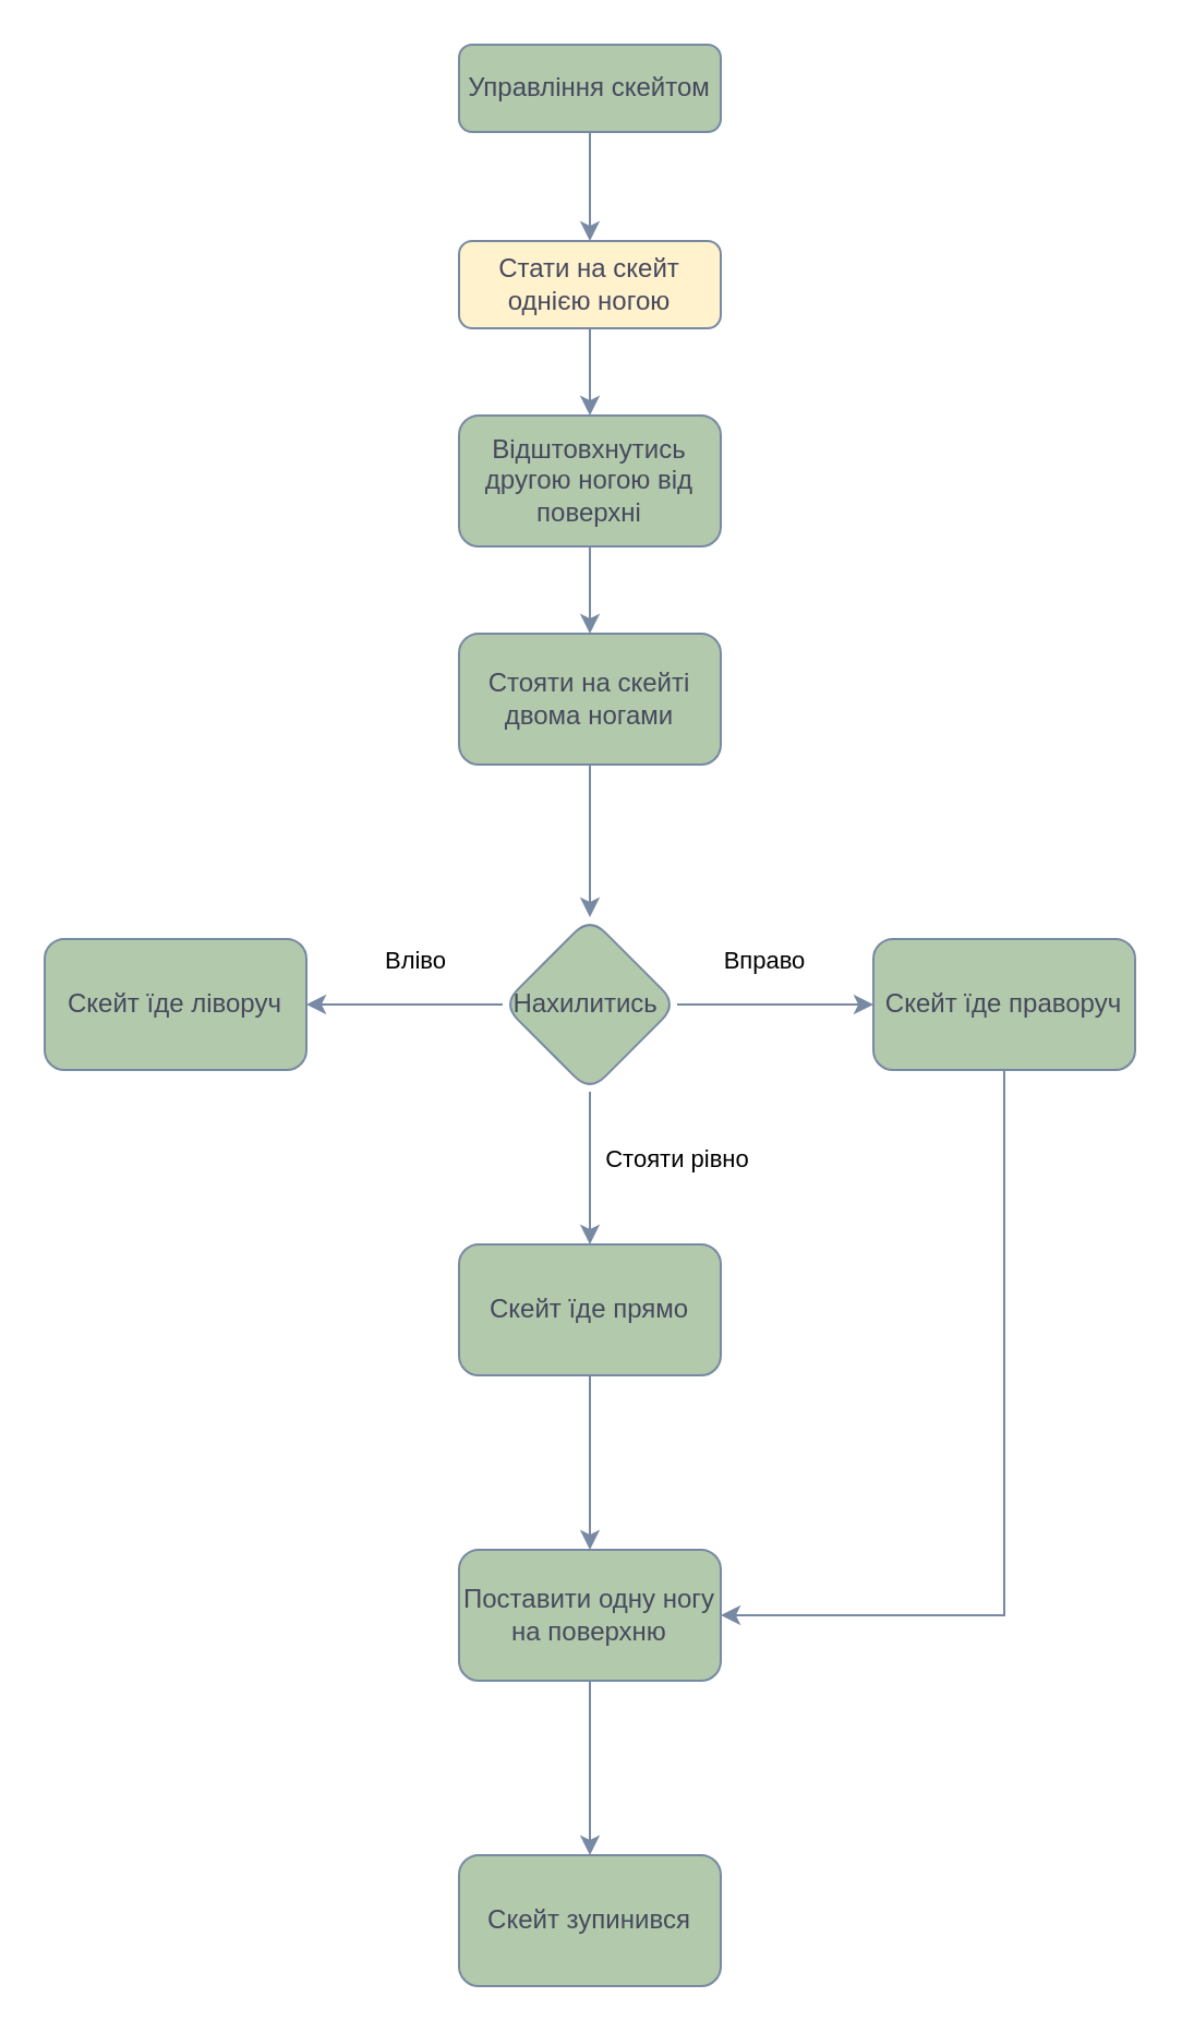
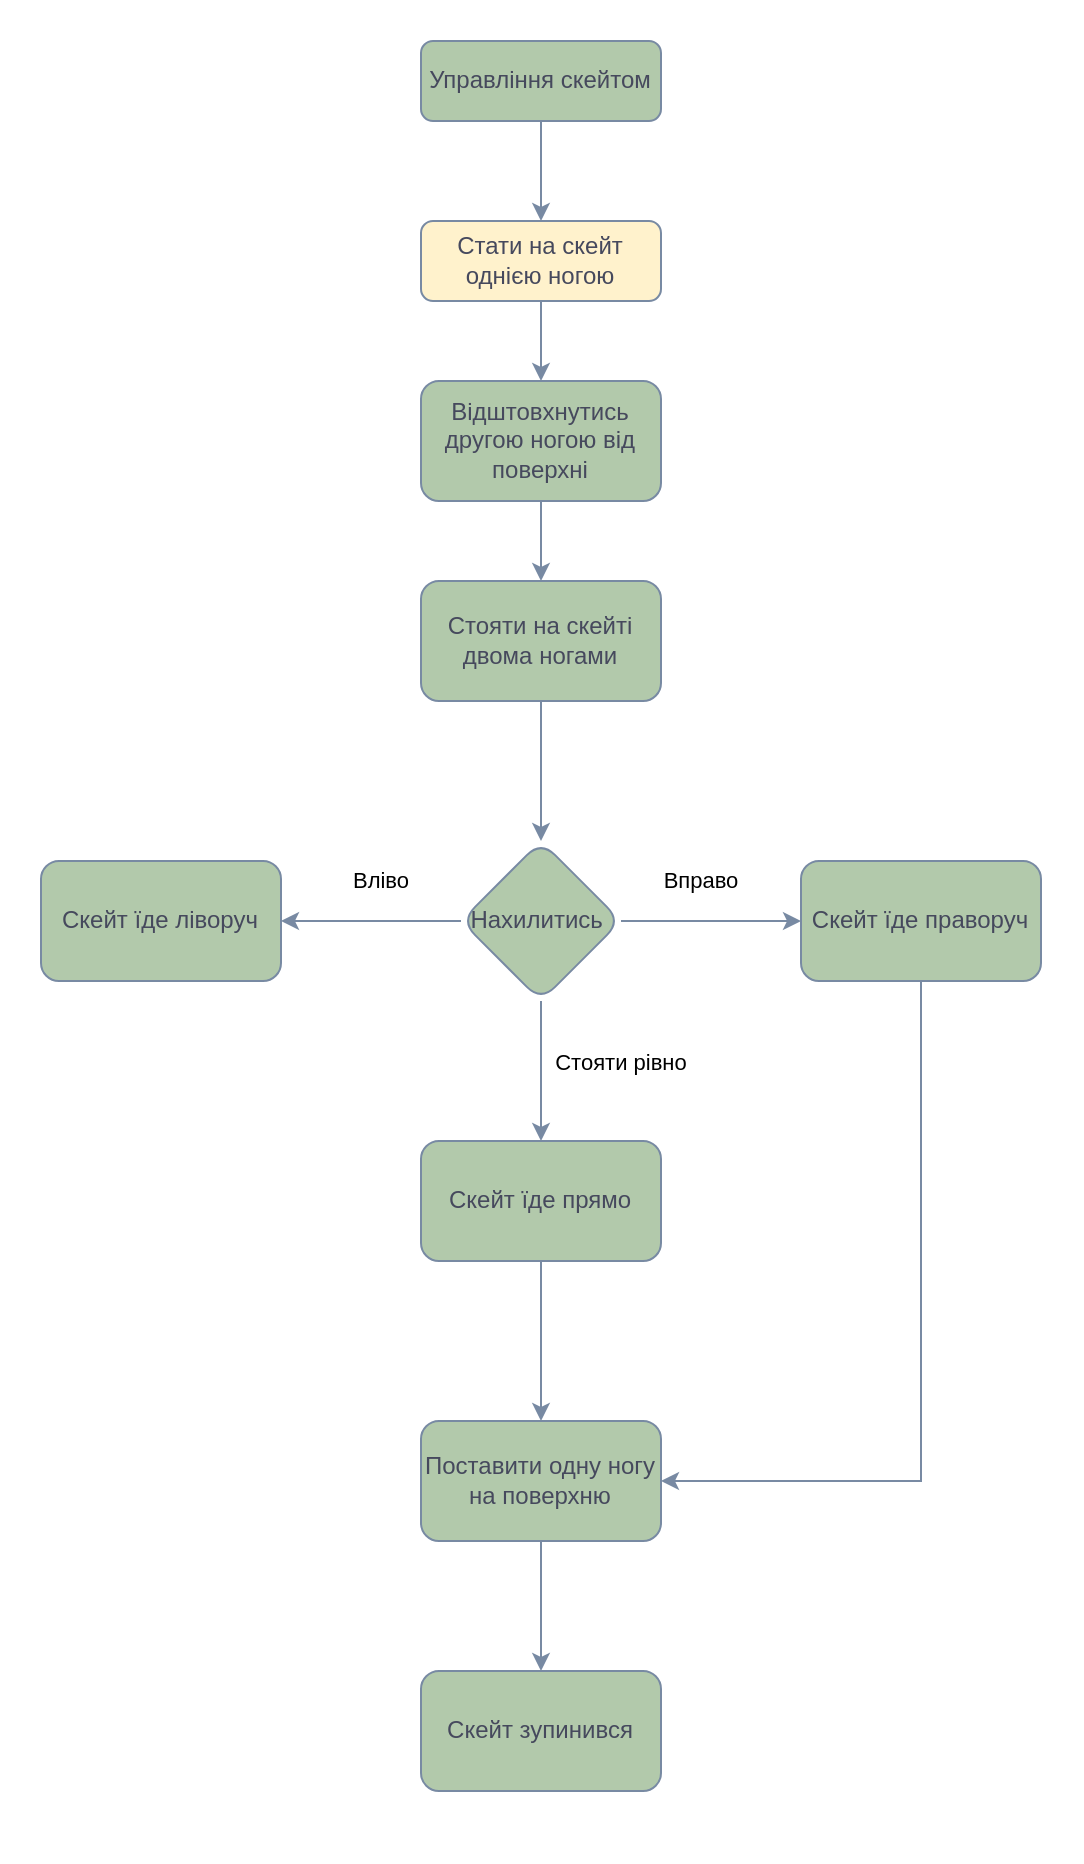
  <mxCell id="0" />
  <mxCell id="1" parent="0" />
  <mxCell id="2" value="" style="edgeStyle=orthogonalEdgeStyle;rounded=0;orthogonalLoop=1;jettySize=auto;html=1;labelBackgroundColor=none;strokeColor=#788AA3;fontColor=default;" edge="1" parent="1" source="3" target="5"><mxGeometry relative="1" as="geometry" /></mxCell>
  <mxCell id="3" value="Управління скейтом" style="rounded=1;whiteSpace=wrap;html=1;fontSize=12;glass=0;strokeWidth=1;shadow=0;labelBackgroundColor=none;fillColor=#B2C9AB;strokeColor=#788AA3;fontColor=#46495D;" parent="1" vertex="1"><mxGeometry x="210" y="20" width="120" height="40" as="geometry" /></mxCell>
  <mxCell id="4" value="" style="edgeStyle=orthogonalEdgeStyle;rounded=0;orthogonalLoop=1;jettySize=auto;html=1;labelBackgroundColor=none;strokeColor=#788AA3;fontColor=default;" edge="1" parent="1" source="5" target="7"><mxGeometry relative="1" as="geometry" /></mxCell>
  <mxCell id="5" value="Стати на скейт однією ногою" style="rounded=1;whiteSpace=wrap;html=1;fontSize=12;glass=0;strokeWidth=1;shadow=0;labelBackgroundColor=none;fillColor=#fff2cc;strokeColor=#788AA3;fontColor=#46495D;" vertex="1" parent="1"><mxGeometry x="210" y="110" width="120" height="40" as="geometry" /></mxCell>
  <mxCell id="6" value="" style="edgeStyle=orthogonalEdgeStyle;rounded=0;orthogonalLoop=1;jettySize=auto;html=1;labelBackgroundColor=none;strokeColor=#788AA3;fontColor=default;" edge="1" parent="1" source="7" target="9"><mxGeometry relative="1" as="geometry" /></mxCell>
  <mxCell id="7" value="Відштовхнутись другою ногою від поверхні" style="rounded=1;whiteSpace=wrap;html=1;fontSize=12;glass=0;strokeWidth=1;shadow=0;labelBackgroundColor=none;fillColor=#B2C9AB;strokeColor=#788AA3;fontColor=#46495D;" vertex="1" parent="1"><mxGeometry x="210" y="190" width="120" height="60" as="geometry" /></mxCell>
  <mxCell id="8" value="" style="edgeStyle=orthogonalEdgeStyle;rounded=0;orthogonalLoop=1;jettySize=auto;html=1;labelBackgroundColor=none;strokeColor=#788AA3;fontColor=default;" edge="1" parent="1" source="9" target="13"><mxGeometry relative="1" as="geometry" /></mxCell>
  <mxCell id="9" value="Стояти на скейті двома ногами" style="rounded=1;whiteSpace=wrap;html=1;fontSize=12;glass=0;strokeWidth=1;shadow=0;labelBackgroundColor=none;fillColor=#B2C9AB;strokeColor=#788AA3;fontColor=#46495D;" vertex="1" parent="1"><mxGeometry x="210" y="290" width="120" height="60" as="geometry" /></mxCell>
  <mxCell id="10" value="Вліво" style="edgeStyle=orthogonalEdgeStyle;rounded=0;orthogonalLoop=1;jettySize=auto;html=1;labelBackgroundColor=none;strokeColor=#788AA3;fontColor=default;" edge="1" parent="1" source="13" target="14"><mxGeometry x="-0.111" y="-20" relative="1" as="geometry"><mxPoint as="offset" /></mxGeometry></mxCell>
  <mxCell id="11" value="Вправо" style="edgeStyle=orthogonalEdgeStyle;rounded=0;orthogonalLoop=1;jettySize=auto;html=1;labelBackgroundColor=none;strokeColor=#788AA3;fontColor=default;" edge="1" parent="1" source="13" target="16"><mxGeometry x="-0.111" y="20" relative="1" as="geometry"><mxPoint as="offset" /></mxGeometry></mxCell>
  <mxCell id="12" value="Стояти рівно" style="edgeStyle=orthogonalEdgeStyle;rounded=0;orthogonalLoop=1;jettySize=auto;html=1;labelBackgroundColor=none;strokeColor=#788AA3;fontColor=default;" edge="1" parent="1" source="13" target="18"><mxGeometry x="-0.111" y="40" relative="1" as="geometry"><mxPoint as="offset" /></mxGeometry></mxCell>
  <mxCell id="13" value="Нахилитись&amp;nbsp;" style="rhombus;whiteSpace=wrap;html=1;rounded=1;glass=0;strokeWidth=1;shadow=0;labelBackgroundColor=none;fillColor=#B2C9AB;strokeColor=#788AA3;fontColor=#46495D;" vertex="1" parent="1"><mxGeometry x="230" y="420" width="80" height="80" as="geometry" /></mxCell>
  <mxCell id="14" value="Скейт їде ліворуч" style="whiteSpace=wrap;html=1;rounded=1;glass=0;strokeWidth=1;shadow=0;labelBackgroundColor=none;fillColor=#B2C9AB;strokeColor=#788AA3;fontColor=#46495D;" vertex="1" parent="1"><mxGeometry x="20" y="430" width="120" height="60" as="geometry" /></mxCell>
  <mxCell id="15" style="edgeStyle=orthogonalEdgeStyle;rounded=0;orthogonalLoop=1;jettySize=auto;html=1;exitX=0.5;exitY=1;exitDx=0;exitDy=0;entryX=1;entryY=0.5;entryDx=0;entryDy=0;strokeColor=#788AA3;fontColor=#46495D;fillColor=#B2C9AB;" edge="1" parent="1" source="16" target="20"><mxGeometry relative="1" as="geometry" /></mxCell>
  <mxCell id="16" value="Скейт їде праворуч" style="whiteSpace=wrap;html=1;rounded=1;glass=0;strokeWidth=1;shadow=0;labelBackgroundColor=none;fillColor=#B2C9AB;strokeColor=#788AA3;fontColor=#46495D;" vertex="1" parent="1"><mxGeometry x="400" y="430" width="120" height="60" as="geometry" /></mxCell>
  <mxCell id="17" value="" style="edgeStyle=orthogonalEdgeStyle;rounded=0;orthogonalLoop=1;jettySize=auto;html=1;strokeColor=#788AA3;fontColor=#46495D;fillColor=#B2C9AB;" edge="1" parent="1" source="18" target="20"><mxGeometry relative="1" as="geometry" /></mxCell>
  <mxCell id="18" value="Скейт їде прямо" style="whiteSpace=wrap;html=1;rounded=1;glass=0;strokeWidth=1;shadow=0;labelBackgroundColor=none;fillColor=#B2C9AB;strokeColor=#788AA3;fontColor=#46495D;" vertex="1" parent="1"><mxGeometry x="210" y="570" width="120" height="60" as="geometry" /></mxCell>
  <mxCell id="19" value="" style="edgeStyle=orthogonalEdgeStyle;rounded=0;orthogonalLoop=1;jettySize=auto;html=1;strokeColor=#788AA3;fontColor=#46495D;fillColor=#B2C9AB;" edge="1" parent="1" source="20" target="21"><mxGeometry relative="1" as="geometry" /></mxCell>
  <mxCell id="20" value="Поставити одну ногу на поверхню" style="whiteSpace=wrap;html=1;rounded=1;glass=0;strokeWidth=1;shadow=0;labelBackgroundColor=none;fillColor=#B2C9AB;strokeColor=#788AA3;fontColor=#46495D;" vertex="1" parent="1"><mxGeometry x="210" y="710" width="120" height="60" as="geometry" /></mxCell>
- <mxCell id="21" value="Скейт зупинився" style="whiteSpace=wrap;html=1;rounded=1;glass=0;strokeWidth=1;shadow=0;labelBackgroundColor=none;fillColor=#B2C9AB;strokeColor=#788AA3;fontColor=#46495D;" vertex="1" parent="1"><mxGeometry x="210" y="850" width="120" height="60" as="geometry" /></mxCell>
+ <mxCell id="21" value="Скейт зупинився" style="whiteSpace=wrap;html=1;rounded=1;glass=0;strokeWidth=1;shadow=0;labelBackgroundColor=none;fillColor=#B2C9AB;strokeColor=#788AA3;fontColor=#46495D;" vertex="1" parent="1"><mxGeometry x="210" y="835" width="120" height="60" as="geometry" /></mxCell>
